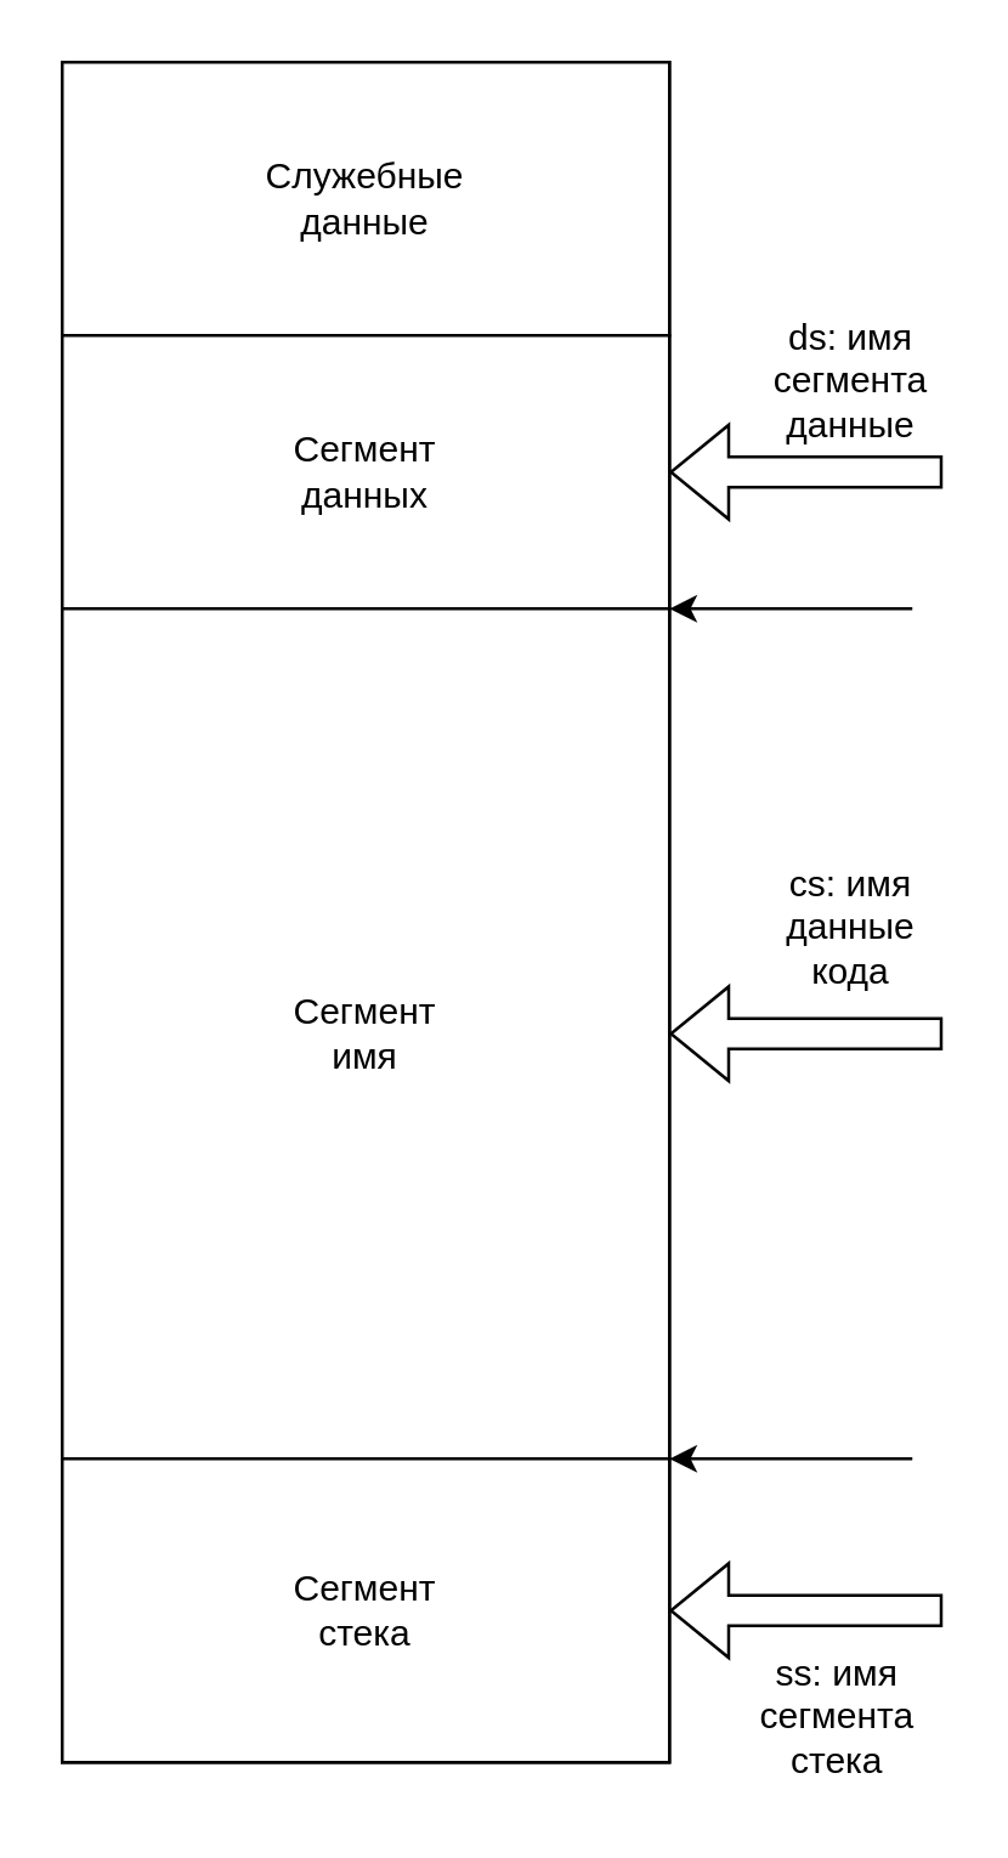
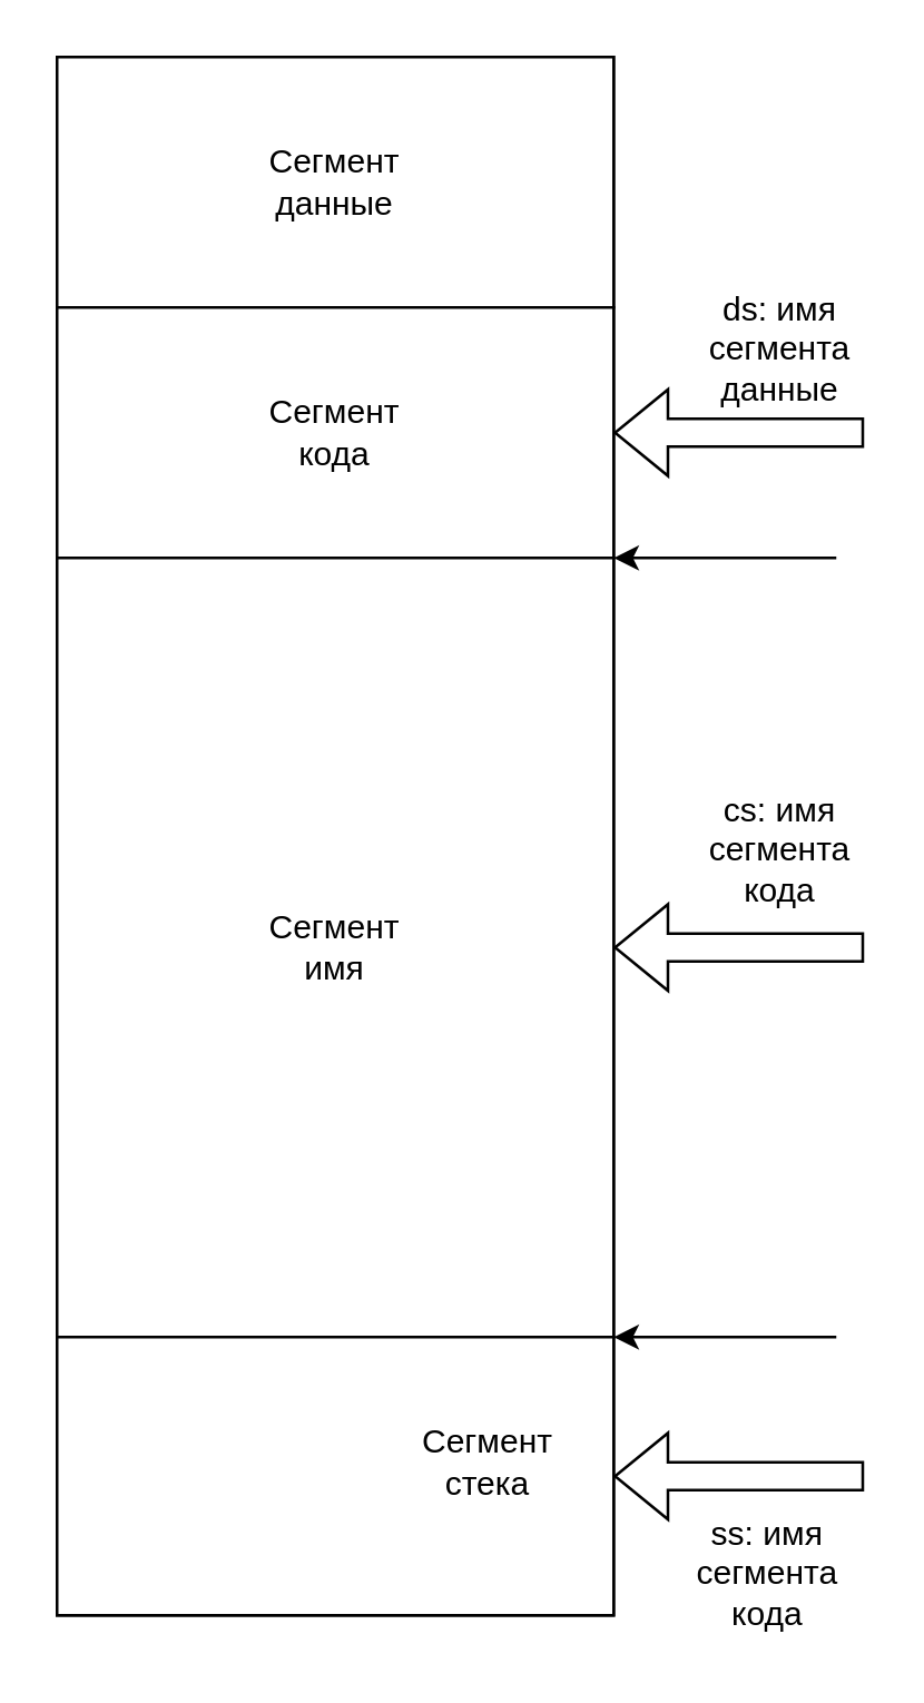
  <mxCell id="0" />
  <mxCell id="1" parent="0" />
  <mxCell id="2" value="" style="rounded=0;whiteSpace=wrap;html=1;" vertex="1" parent="1"><mxGeometry x="20" y="20" width="200" height="560" as="geometry" /></mxCell>
  <mxCell id="3" value="" style="rounded=0;whiteSpace=wrap;html=1;" vertex="1" parent="1"><mxGeometry x="20" y="20" width="200" height="90" as="geometry" /></mxCell>
- <mxCell id="4" value="Служебные данные" style="text;html=1;strokeColor=none;fillColor=none;align=center;verticalAlign=middle;whiteSpace=wrap;rounded=0;" vertex="1" parent="1"><mxGeometry x="90" y="50" width="60" height="30" as="geometry" /></mxCell>
+ <mxCell id="4" value="Сегмент данные" style="text;html=1;strokeColor=none;fillColor=none;align=center;verticalAlign=middle;whiteSpace=wrap;rounded=0;" vertex="1" parent="1"><mxGeometry x="90" y="50" width="60" height="30" as="geometry" /></mxCell>
  <mxCell id="5" value="" style="rounded=0;whiteSpace=wrap;html=1;" vertex="1" parent="1"><mxGeometry x="20" y="110" width="200" height="90" as="geometry" /></mxCell>
  <mxCell id="6" value="" style="shape=flexArrow;endArrow=classic;html=1;rounded=0;entryX=1;entryY=0.5;entryDx=0;entryDy=0;" edge="1" parent="1" target="5"><mxGeometry width="50" height="50" relative="1" as="geometry"><mxPoint x="310" y="155" as="sourcePoint" /><mxPoint x="400" y="110" as="targetPoint" /></mxGeometry></mxCell>
- <mxCell id="7" value="Сегмент данных" style="text;html=1;strokeColor=none;fillColor=none;align=center;verticalAlign=middle;whiteSpace=wrap;rounded=0;" vertex="1" parent="1"><mxGeometry x="90" y="140" width="60" height="30" as="geometry" /></mxCell>
+ <mxCell id="7" value="Сегмент кода" style="text;html=1;strokeColor=none;fillColor=none;align=center;verticalAlign=middle;whiteSpace=wrap;rounded=0;" vertex="1" parent="1"><mxGeometry x="90" y="140" width="60" height="30" as="geometry" /></mxCell>
  <mxCell id="8" value="ds: имя сегмента данные" style="text;html=1;strokeColor=none;fillColor=none;align=center;verticalAlign=middle;whiteSpace=wrap;rounded=0;" vertex="1" parent="1"><mxGeometry x="250" y="110" width="60" height="30" as="geometry" /></mxCell>
  <mxCell id="9" value="" style="rounded=0;whiteSpace=wrap;html=1;" vertex="1" parent="1"><mxGeometry x="20" y="200" width="200" height="280" as="geometry" /></mxCell>
  <mxCell id="10" value="" style="shape=flexArrow;endArrow=classic;html=1;rounded=0;entryX=1;entryY=0.5;entryDx=0;entryDy=0;" edge="1" parent="1" target="9"><mxGeometry width="50" height="50" relative="1" as="geometry"><mxPoint x="310" y="340" as="sourcePoint" /><mxPoint x="390" y="290" as="targetPoint" /></mxGeometry></mxCell>
- <mxCell id="11" value="cs: имя данные кода" style="text;html=1;strokeColor=none;fillColor=none;align=center;verticalAlign=middle;whiteSpace=wrap;rounded=0;" vertex="1" parent="1"><mxGeometry x="250" y="290" width="60" height="30" as="geometry" /></mxCell>
+ <mxCell id="11" value="cs: имя сегмента кода" style="text;html=1;strokeColor=none;fillColor=none;align=center;verticalAlign=middle;whiteSpace=wrap;rounded=0;" vertex="1" parent="1"><mxGeometry x="250" y="290" width="60" height="30" as="geometry" /></mxCell>
  <mxCell id="12" value="" style="endArrow=classic;html=1;rounded=0;entryX=1;entryY=0;entryDx=0;entryDy=0;" edge="1" parent="1" target="9"><mxGeometry width="50" height="50" relative="1" as="geometry"><mxPoint x="300" y="200" as="sourcePoint" /><mxPoint x="290" y="210" as="targetPoint" /></mxGeometry></mxCell>
  <mxCell id="13" value="Сегмент имя" style="text;html=1;strokeColor=none;fillColor=none;align=center;verticalAlign=middle;whiteSpace=wrap;rounded=0;" vertex="1" parent="1"><mxGeometry x="90" y="325" width="60" height="30" as="geometry" /></mxCell>
  <mxCell id="14" value="" style="rounded=0;whiteSpace=wrap;html=1;" vertex="1" parent="1"><mxGeometry x="20" y="480" width="200" height="100" as="geometry" /></mxCell>
  <mxCell id="15" value="" style="shape=flexArrow;endArrow=classic;html=1;rounded=0;entryX=1;entryY=0.5;entryDx=0;entryDy=0;" edge="1" parent="1" target="14"><mxGeometry width="50" height="50" relative="1" as="geometry"><mxPoint x="310" y="530" as="sourcePoint" /><mxPoint x="420" y="500" as="targetPoint" /></mxGeometry></mxCell>
- <mxCell id="16" value="Сегмент стека" style="text;html=1;strokeColor=none;fillColor=none;align=center;verticalAlign=middle;whiteSpace=wrap;rounded=0;" vertex="1" parent="1"><mxGeometry x="90" y="515" width="60" height="30" as="geometry" /></mxCell>
- <mxCell id="17" value="ss: имя &lt;br&gt;сегмента &lt;br&gt;стека" style="text;html=1;align=center;verticalAlign=middle;resizable=0;points=[];autosize=1;strokeColor=none;fillColor=none;" vertex="1" parent="1"><mxGeometry x="240" y="540" width="70" height="50" as="geometry" /></mxCell>
+ <mxCell id="16" value="Сегмент стека" style="text;html=1;strokeColor=none;fillColor=none;align=center;verticalAlign=middle;whiteSpace=wrap;rounded=0;" vertex="1" parent="1"><mxGeometry x="145" y="510" width="60" height="30" as="geometry" /></mxCell>
+ <mxCell id="17" value="ss: имя &lt;br&gt;сегмента &lt;br&gt;кода" style="text;html=1;align=center;verticalAlign=middle;resizable=0;points=[];autosize=1;strokeColor=none;fillColor=none;" vertex="1" parent="1"><mxGeometry x="240" y="540" width="70" height="50" as="geometry" /></mxCell>
  <mxCell id="18" value="" style="endArrow=classic;html=1;rounded=0;entryX=1;entryY=0;entryDx=0;entryDy=0;" edge="1" parent="1" target="14"><mxGeometry width="50" height="50" relative="1" as="geometry"><mxPoint x="300" y="480" as="sourcePoint" /><mxPoint x="410" y="400" as="targetPoint" /></mxGeometry></mxCell>
